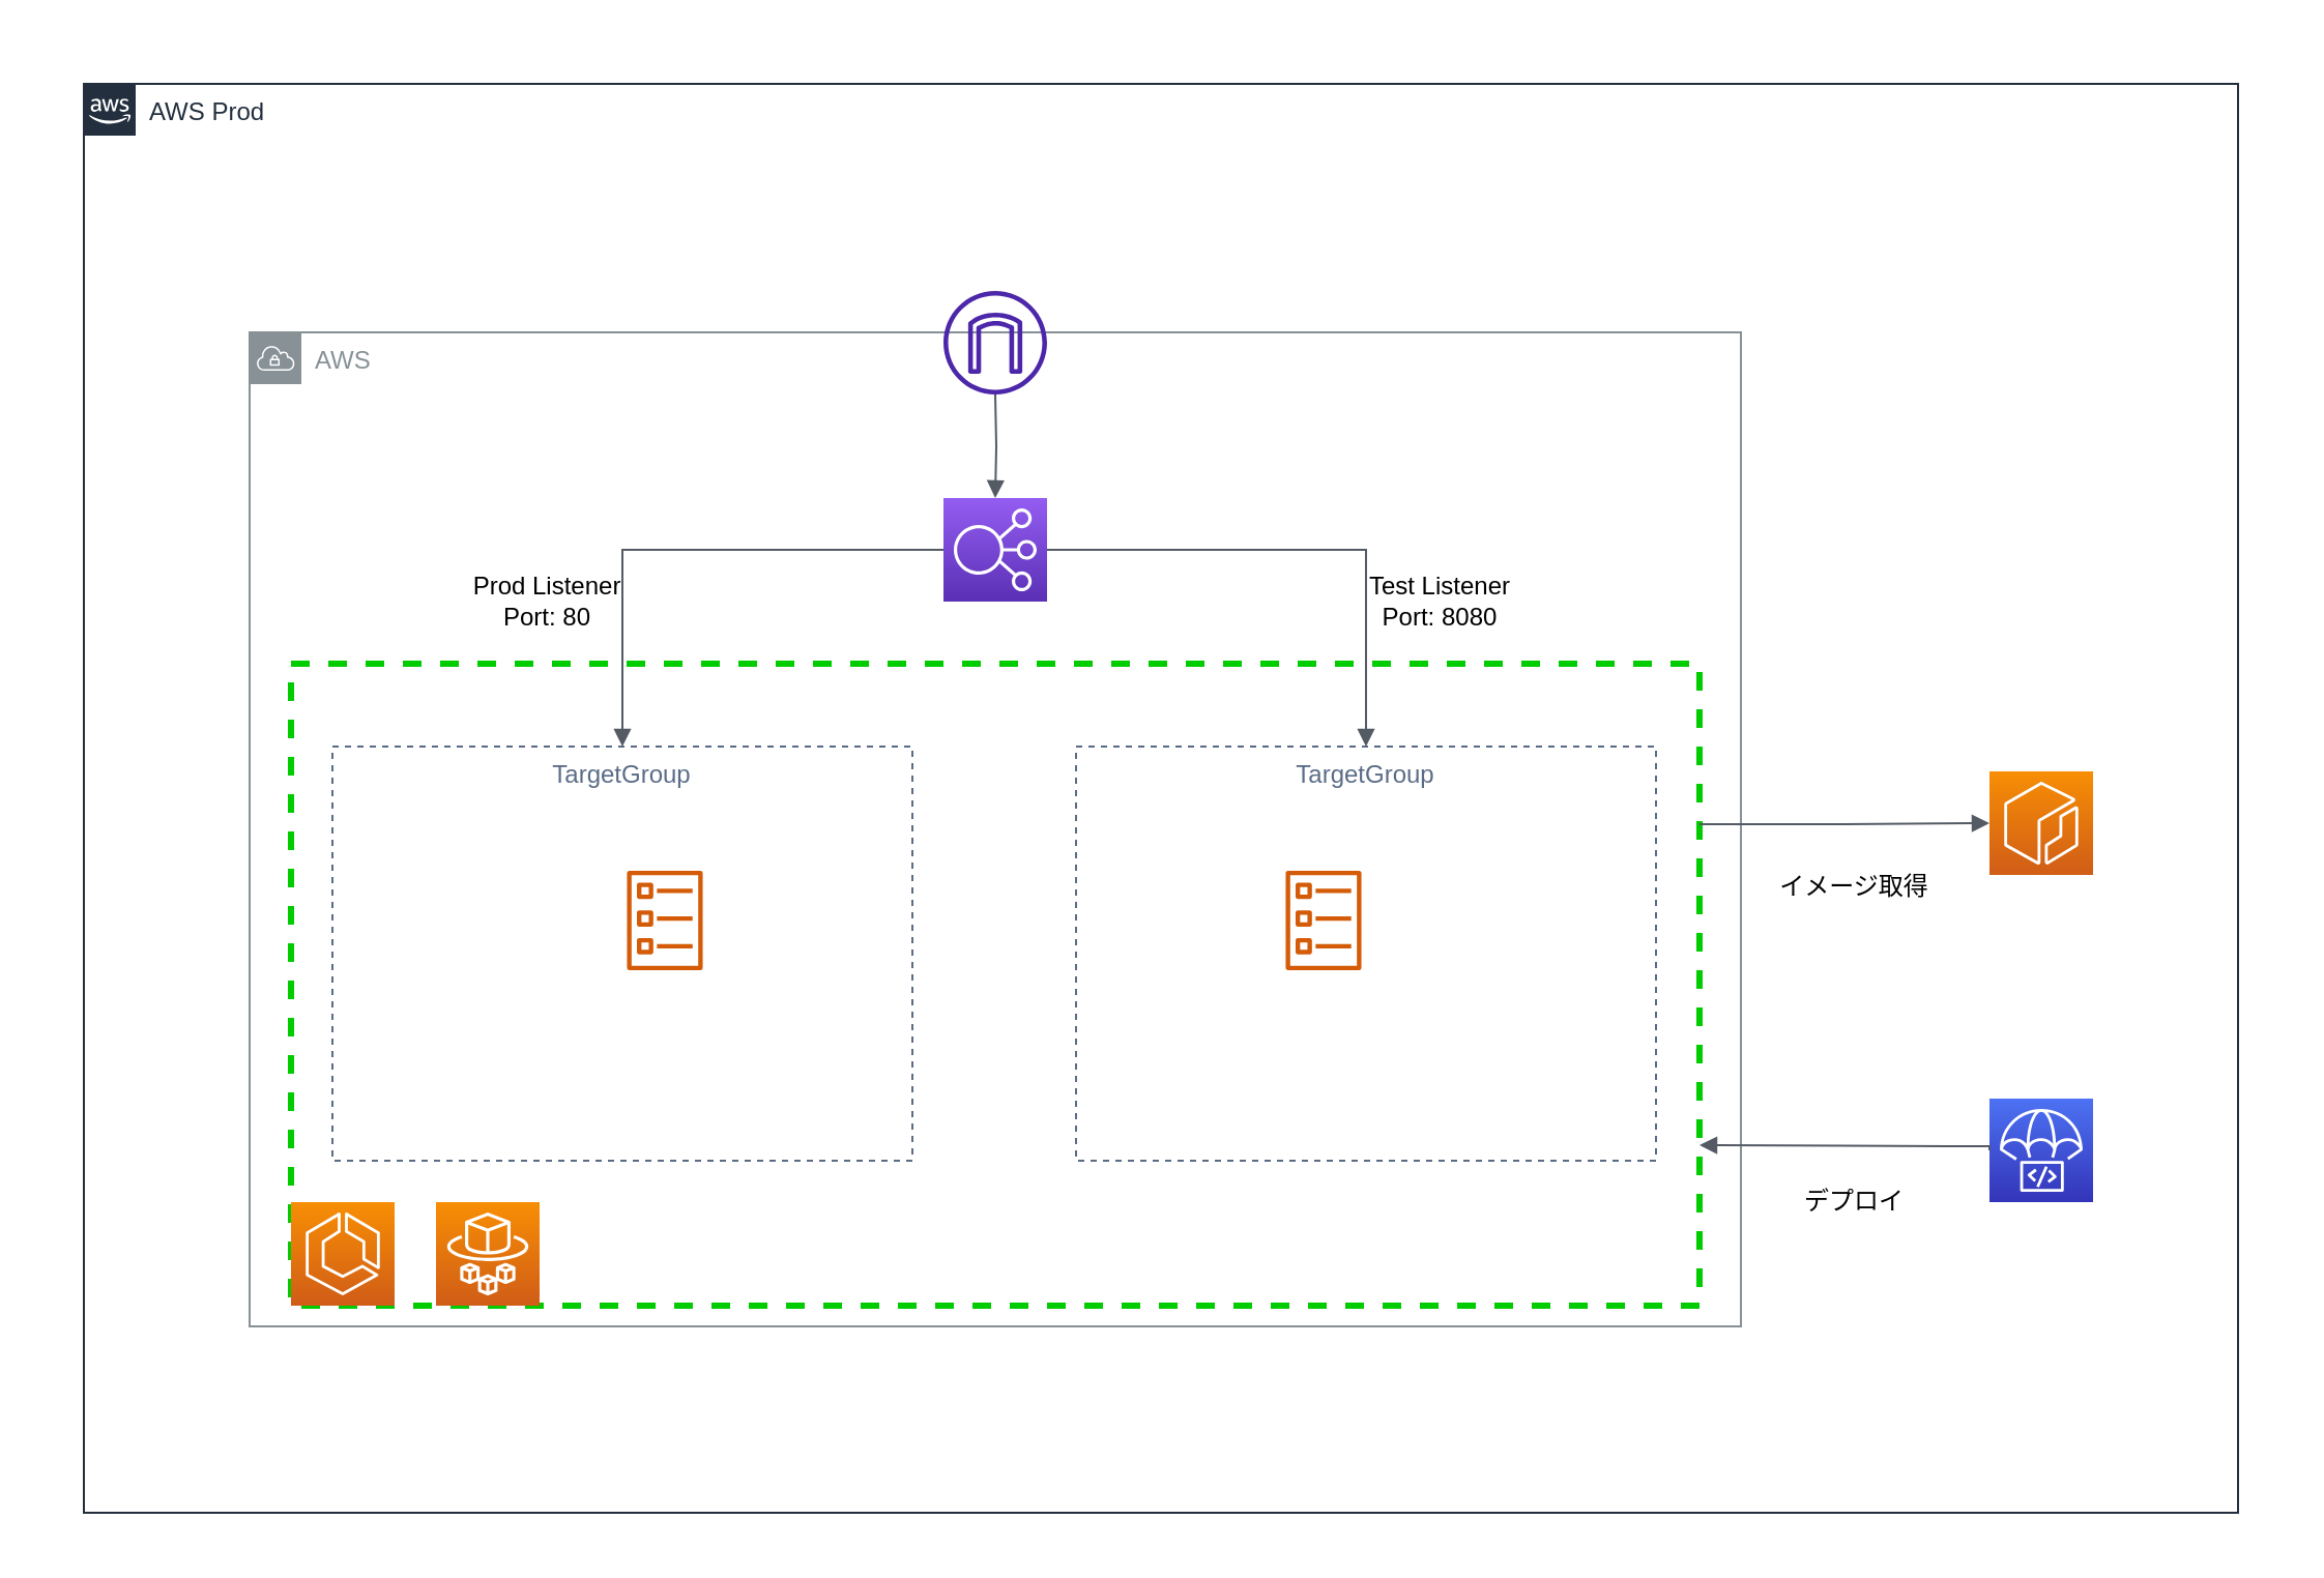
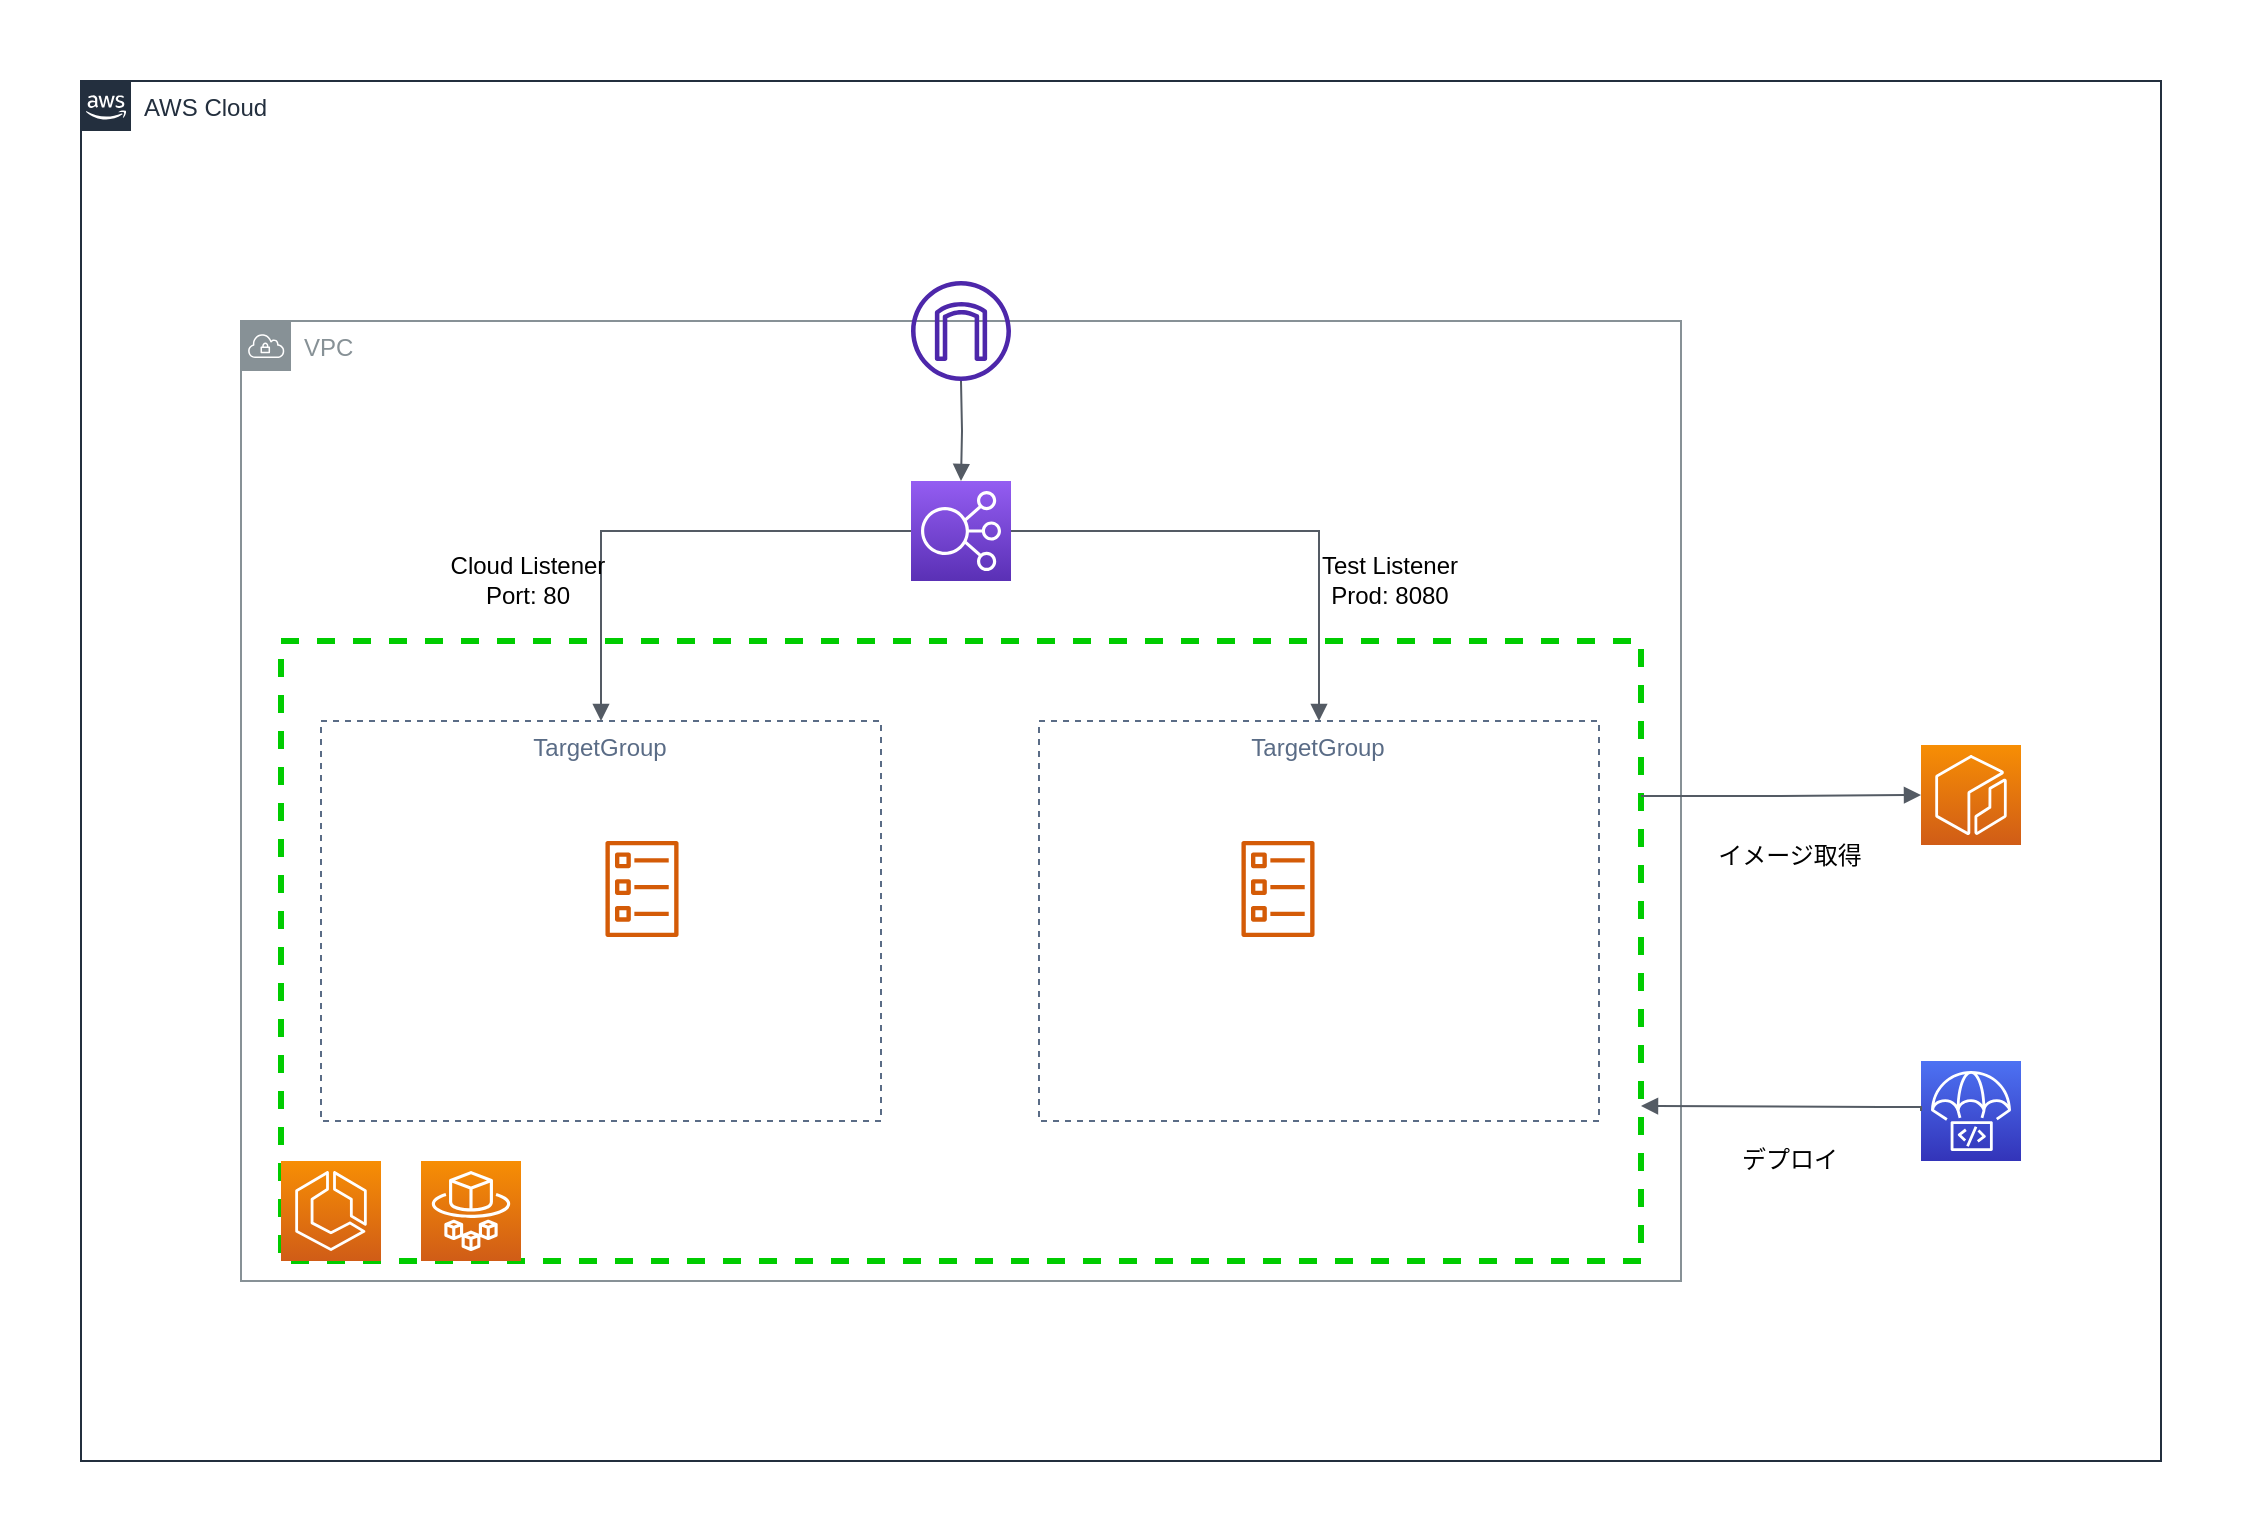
  <mxCell id="0" />
  <mxCell id="1" parent="0" />
  <mxCell id="2" value="" style="rounded=0;whiteSpace=wrap;html=1;strokeWidth=3;strokeColor=none;" vertex="1" parent="1"><mxGeometry x="20" y="20" width="1080" height="720" as="geometry" /></mxCell>
- <mxCell id="3" value="AWS Prod" style="points=[[0,0],[0.25,0],[0.5,0],[0.75,0],[1,0],[1,0.25],[1,0.5],[1,0.75],[1,1],[0.75,1],[0.5,1],[0.25,1],[0,1],[0,0.75],[0,0.5],[0,0.25]];outlineConnect=0;gradientColor=none;html=1;whiteSpace=wrap;fontSize=12;fontStyle=0;container=1;pointerEvents=0;collapsible=0;recursiveResize=0;shape=mxgraph.aws4.group;grIcon=mxgraph.aws4.group_aws_cloud_alt;strokeColor=#232F3E;fillColor=none;verticalAlign=top;align=left;spacingLeft=30;fontColor=#232F3E;dashed=0;" vertex="1" parent="1"><mxGeometry x="40" y="40" width="1040" height="690" as="geometry" /></mxCell>
- <mxCell id="4" value="AWS" style="sketch=0;outlineConnect=0;gradientColor=none;html=1;whiteSpace=wrap;fontSize=12;fontStyle=0;shape=mxgraph.aws4.group;grIcon=mxgraph.aws4.group_vpc;strokeColor=#879196;fillColor=none;verticalAlign=top;align=left;spacingLeft=30;fontColor=#879196;dashed=0;" vertex="1" parent="3"><mxGeometry x="80" y="120" width="720" height="480" as="geometry" /></mxCell>
+ <mxCell id="3" value="AWS Cloud" style="points=[[0,0],[0.25,0],[0.5,0],[0.75,0],[1,0],[1,0.25],[1,0.5],[1,0.75],[1,1],[0.75,1],[0.5,1],[0.25,1],[0,1],[0,0.75],[0,0.5],[0,0.25]];outlineConnect=0;gradientColor=none;html=1;whiteSpace=wrap;fontSize=12;fontStyle=0;container=1;pointerEvents=0;collapsible=0;recursiveResize=0;shape=mxgraph.aws4.group;grIcon=mxgraph.aws4.group_aws_cloud_alt;strokeColor=#232F3E;fillColor=none;verticalAlign=top;align=left;spacingLeft=30;fontColor=#232F3E;dashed=0;" vertex="1" parent="1"><mxGeometry x="40" y="40" width="1040" height="690" as="geometry" /></mxCell>
+ <mxCell id="4" value="VPC" style="sketch=0;outlineConnect=0;gradientColor=none;html=1;whiteSpace=wrap;fontSize=12;fontStyle=0;shape=mxgraph.aws4.group;grIcon=mxgraph.aws4.group_vpc;strokeColor=#879196;fillColor=none;verticalAlign=top;align=left;spacingLeft=30;fontColor=#879196;dashed=0;" vertex="1" parent="3"><mxGeometry x="80" y="120" width="720" height="480" as="geometry" /></mxCell>
  <mxCell id="5" value="" style="sketch=0;points=[[0,0,0],[0.25,0,0],[0.5,0,0],[0.75,0,0],[1,0,0],[0,1,0],[0.25,1,0],[0.5,1,0],[0.75,1,0],[1,1,0],[0,0.25,0],[0,0.5,0],[0,0.75,0],[1,0.25,0],[1,0.5,0],[1,0.75,0]];outlineConnect=0;fontColor=#232F3E;gradientColor=#F78E04;gradientDirection=north;fillColor=#D05C17;strokeColor=#ffffff;dashed=0;verticalLabelPosition=bottom;verticalAlign=top;align=center;html=1;fontSize=12;fontStyle=0;aspect=fixed;shape=mxgraph.aws4.resourceIcon;resIcon=mxgraph.aws4.ecr;" vertex="1" parent="3"><mxGeometry x="920" y="332" width="50" height="50" as="geometry" /></mxCell>
  <mxCell id="6" value="" style="sketch=0;points=[[0,0,0],[0.25,0,0],[0.5,0,0],[0.75,0,0],[1,0,0],[0,1,0],[0.25,1,0],[0.5,1,0],[0.75,1,0],[1,1,0],[0,0.25,0],[0,0.5,0],[0,0.75,0],[1,0.25,0],[1,0.5,0],[1,0.75,0]];outlineConnect=0;fontColor=#232F3E;gradientColor=#945DF2;gradientDirection=north;fillColor=#5A30B5;strokeColor=#ffffff;dashed=0;verticalLabelPosition=bottom;verticalAlign=top;align=center;html=1;fontSize=12;fontStyle=0;aspect=fixed;shape=mxgraph.aws4.resourceIcon;resIcon=mxgraph.aws4.elastic_load_balancing;" vertex="1" parent="3"><mxGeometry x="415" y="200" width="50" height="50" as="geometry" /></mxCell>
  <mxCell id="7" value="" style="sketch=0;outlineConnect=0;fontColor=#232F3E;gradientColor=none;fillColor=#D45B07;strokeColor=none;dashed=0;verticalLabelPosition=bottom;verticalAlign=top;align=center;html=1;fontSize=12;fontStyle=0;aspect=fixed;pointerEvents=1;shape=mxgraph.aws4.ecs_task;" vertex="1" parent="3"><mxGeometry x="262" y="380" width="37" height="48" as="geometry" /></mxCell>
  <mxCell id="8" value="" style="sketch=0;outlineConnect=0;fontColor=#232F3E;gradientColor=none;fillColor=#D45B07;strokeColor=none;dashed=0;verticalLabelPosition=bottom;verticalAlign=top;align=center;html=1;fontSize=12;fontStyle=0;aspect=fixed;pointerEvents=1;shape=mxgraph.aws4.ecs_task;" vertex="1" parent="3"><mxGeometry x="580" y="380" width="37" height="48" as="geometry" /></mxCell>
  <mxCell id="9" value="" style="sketch=0;outlineConnect=0;fontColor=#232F3E;gradientColor=none;fillColor=#4D27AA;strokeColor=none;dashed=0;verticalLabelPosition=bottom;verticalAlign=top;align=center;html=1;fontSize=12;fontStyle=0;aspect=fixed;pointerEvents=1;shape=mxgraph.aws4.internet_gateway;" vertex="1" parent="3"><mxGeometry x="415" y="100" width="50" height="50" as="geometry" /></mxCell>
  <mxCell id="10" value="TargetGroup" style="fillColor=none;strokeColor=#5A6C86;dashed=1;verticalAlign=top;fontStyle=0;fontColor=#5A6C86;" vertex="1" parent="3"><mxGeometry x="120" y="320" width="280" height="200" as="geometry" /></mxCell>
  <mxCell id="11" value="TargetGroup" style="fillColor=none;strokeColor=#5A6C86;dashed=1;verticalAlign=top;fontStyle=0;fontColor=#5A6C86;" vertex="1" parent="3"><mxGeometry x="479" y="320" width="280" height="200" as="geometry" /></mxCell>
  <mxCell id="12" value="" style="edgeStyle=orthogonalEdgeStyle;html=1;endArrow=none;elbow=vertical;startArrow=block;startFill=1;strokeColor=#545B64;rounded=0;exitX=0.5;exitY=0;exitDx=0;exitDy=0;entryX=0;entryY=0.5;entryDx=0;entryDy=0;entryPerimeter=0;" edge="1" parent="3" source="10" target="6"><mxGeometry width="100" relative="1" as="geometry"><mxPoint x="390" y="360" as="sourcePoint" /><mxPoint x="490" y="360" as="targetPoint" /></mxGeometry></mxCell>
  <mxCell id="13" value="" style="edgeStyle=orthogonalEdgeStyle;html=1;endArrow=none;elbow=vertical;startArrow=block;startFill=1;strokeColor=#545B64;rounded=0;exitX=0.5;exitY=0;exitDx=0;exitDy=0;entryX=1;entryY=0.5;entryDx=0;entryDy=0;entryPerimeter=0;" edge="1" parent="3" source="11" target="6"><mxGeometry width="100" relative="1" as="geometry"><mxPoint x="270" y="330" as="sourcePoint" /><mxPoint x="425" y="235" as="targetPoint" /></mxGeometry></mxCell>
  <mxCell id="14" value="" style="sketch=0;points=[[0,0,0],[0.25,0,0],[0.5,0,0],[0.75,0,0],[1,0,0],[0,1,0],[0.25,1,0],[0.5,1,0],[0.75,1,0],[1,1,0],[0,0.25,0],[0,0.5,0],[0,0.75,0],[1,0.25,0],[1,0.5,0],[1,0.75,0]];outlineConnect=0;fontColor=#232F3E;gradientColor=#4D72F3;gradientDirection=north;fillColor=#3334B9;strokeColor=#ffffff;dashed=0;verticalLabelPosition=bottom;verticalAlign=top;align=center;html=1;fontSize=12;fontStyle=0;aspect=fixed;shape=mxgraph.aws4.resourceIcon;resIcon=mxgraph.aws4.codedeploy;" vertex="1" parent="3"><mxGeometry x="920" y="490" width="50" height="50" as="geometry" /></mxCell>
  <mxCell id="15" value="" style="fillColor=none;strokeColor=#00CC00;dashed=1;verticalAlign=top;fontStyle=0;fontColor=#5A6C86;strokeWidth=3;" vertex="1" parent="3"><mxGeometry x="100" y="280" width="680" height="310" as="geometry" /></mxCell>
  <mxCell id="16" value="" style="sketch=0;points=[[0,0,0],[0.25,0,0],[0.5,0,0],[0.75,0,0],[1,0,0],[0,1,0],[0.25,1,0],[0.5,1,0],[0.75,1,0],[1,1,0],[0,0.25,0],[0,0.5,0],[0,0.75,0],[1,0.25,0],[1,0.5,0],[1,0.75,0]];outlineConnect=0;fontColor=#232F3E;gradientColor=#F78E04;gradientDirection=north;fillColor=#D05C17;strokeColor=#ffffff;dashed=0;verticalLabelPosition=bottom;verticalAlign=top;align=center;html=1;fontSize=12;fontStyle=0;aspect=fixed;shape=mxgraph.aws4.resourceIcon;resIcon=mxgraph.aws4.ecs;strokeWidth=3;" vertex="1" parent="3"><mxGeometry x="100" y="540" width="50" height="50" as="geometry" /></mxCell>
  <mxCell id="17" value="" style="sketch=0;points=[[0,0,0],[0.25,0,0],[0.5,0,0],[0.75,0,0],[1,0,0],[0,1,0],[0.25,1,0],[0.5,1,0],[0.75,1,0],[1,1,0],[0,0.25,0],[0,0.5,0],[0,0.75,0],[1,0.25,0],[1,0.5,0],[1,0.75,0]];outlineConnect=0;fontColor=#232F3E;gradientColor=#F78E04;gradientDirection=north;fillColor=#D05C17;strokeColor=#ffffff;dashed=0;verticalLabelPosition=bottom;verticalAlign=top;align=center;html=1;fontSize=12;fontStyle=0;aspect=fixed;shape=mxgraph.aws4.resourceIcon;resIcon=mxgraph.aws4.fargate;strokeWidth=3;" vertex="1" parent="3"><mxGeometry x="170" y="540" width="50" height="50" as="geometry" /></mxCell>
- <mxCell id="18" value="Prod Listener&lt;br&gt;Port: 80" style="text;html=1;strokeColor=none;fillColor=none;align=center;verticalAlign=middle;whiteSpace=wrap;rounded=0;strokeWidth=3;" vertex="1" parent="3"><mxGeometry x="149" y="210" width="150" height="80" as="geometry" /></mxCell>
- <mxCell id="19" value="Test Listener&lt;br&gt;Port: 8080" style="text;html=1;strokeColor=none;fillColor=none;align=center;verticalAlign=middle;whiteSpace=wrap;rounded=0;strokeWidth=3;" vertex="1" parent="3"><mxGeometry x="580" y="210" width="150" height="80" as="geometry" /></mxCell>
+ <mxCell id="18" value="Cloud Listener&lt;br&gt;Port: 80" style="text;html=1;strokeColor=none;fillColor=none;align=center;verticalAlign=middle;whiteSpace=wrap;rounded=0;strokeWidth=3;" vertex="1" parent="3"><mxGeometry x="149" y="210" width="150" height="80" as="geometry" /></mxCell>
+ <mxCell id="19" value="Test Listener&lt;br&gt;Prod: 8080" style="text;html=1;strokeColor=none;fillColor=none;align=center;verticalAlign=middle;whiteSpace=wrap;rounded=0;strokeWidth=3;" vertex="1" parent="3"><mxGeometry x="580" y="210" width="150" height="80" as="geometry" /></mxCell>
  <mxCell id="20" value="イメージ取得" style="text;html=1;strokeColor=none;fillColor=none;align=center;verticalAlign=middle;whiteSpace=wrap;rounded=0;strokeWidth=3;" vertex="1" parent="3"><mxGeometry x="780" y="348" width="150" height="80" as="geometry" /></mxCell>
  <mxCell id="21" value="" style="edgeStyle=orthogonalEdgeStyle;html=1;endArrow=block;elbow=vertical;startArrow=none;endFill=1;strokeColor=#545B64;rounded=0;entryX=1;entryY=0.75;entryDx=0;entryDy=0;exitX=0;exitY=0.5;exitDx=0;exitDy=0;exitPerimeter=0;" edge="1" parent="3" source="14" target="15"><mxGeometry width="100" relative="1" as="geometry"><mxPoint x="790" y="395" as="sourcePoint" /><mxPoint x="910" y="395" as="targetPoint" /><Array as="points"><mxPoint x="900" y="513" /><mxPoint x="880" y="513" /></Array></mxGeometry></mxCell>
  <mxCell id="22" value="" style="edgeStyle=orthogonalEdgeStyle;html=1;endArrow=block;elbow=vertical;startArrow=none;endFill=1;strokeColor=#545B64;rounded=0;entryX=0;entryY=0.5;entryDx=0;entryDy=0;entryPerimeter=0;exitX=1;exitY=0.25;exitDx=0;exitDy=0;" edge="1" parent="3" source="15" target="5"><mxGeometry width="100" relative="1" as="geometry"><mxPoint x="780" y="385" as="sourcePoint" /><mxPoint x="490" y="350" as="targetPoint" /></mxGeometry></mxCell>
  <mxCell id="23" value="デプロイ" style="text;html=1;strokeColor=none;fillColor=none;align=center;verticalAlign=middle;whiteSpace=wrap;rounded=0;strokeWidth=3;" vertex="1" parent="3"><mxGeometry x="780" y="500" width="150" height="80" as="geometry" /></mxCell>
  <mxCell id="24" value="" style="edgeStyle=orthogonalEdgeStyle;html=1;endArrow=none;elbow=vertical;startArrow=block;startFill=1;strokeColor=#545B64;rounded=0;" edge="1" parent="1" target="9"><mxGeometry width="100" relative="1" as="geometry"><mxPoint x="480" y="240" as="sourcePoint" /><mxPoint x="530" y="400" as="targetPoint" /></mxGeometry></mxCell>
